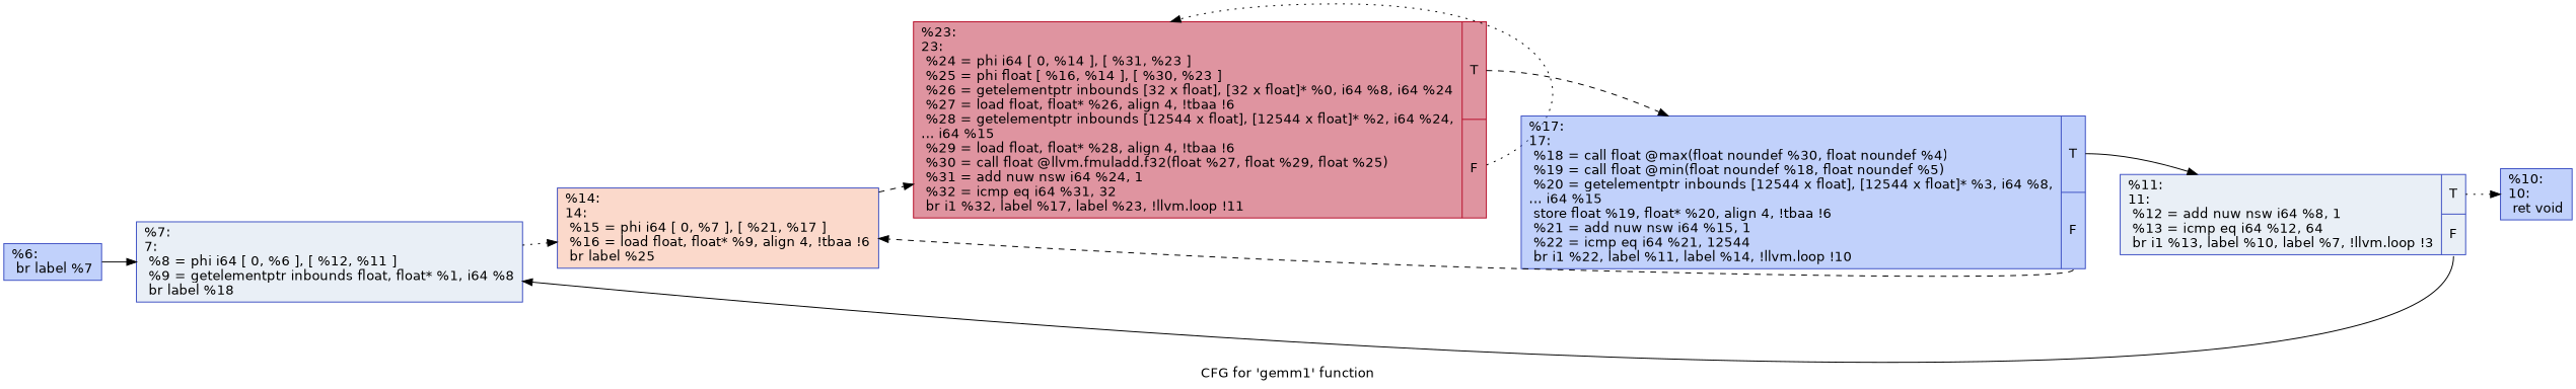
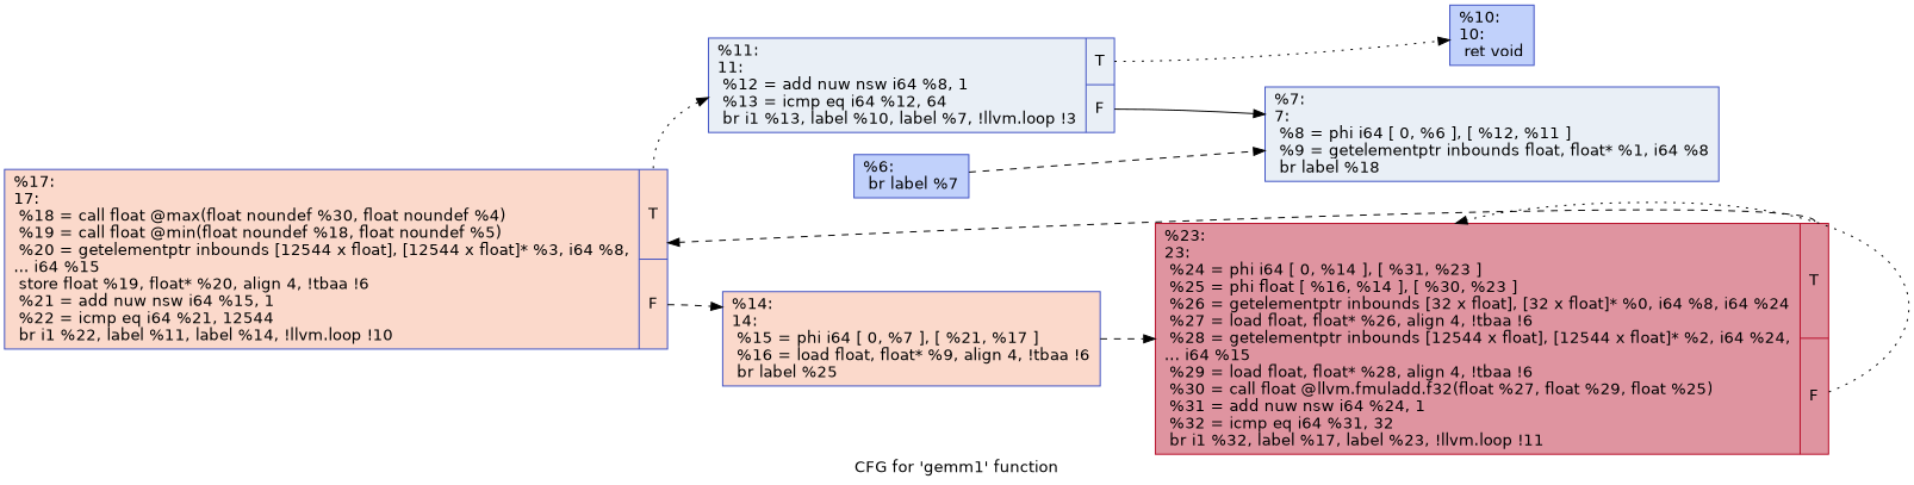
  digraph {
    fontname="DejaVu Sans"
    label="CFG for 'gemm1' function"
    rankdir=LR
    node [color="#3d50c3ff" fillcolor="#7396f570" fontname="DejaVu Sans" shape=record style=filled]
    edge [fontname="DejaVu Sans" style=dashed]
    n1 [label="{%6:\l  br label %7\l}"]
    n2 [fillcolor="#cedaeb70" label="{%7:\l7:                                                \l  %8 = phi i64 [ 0, %6 ], [ %12, %11 ]\l  %9 = getelementptr inbounds float, float* %1, i64 %8\l  br label %18\l}"]
    n3 [fillcolor="#f7a88970" label="{%14:\l14:                                               \l  %15 = phi i64 [ 0, %7 ], [ %21, %17 ]\l  %16 = load float, float* %9, align 4, !tbaa !6\l  br label %25\l}"]
    n4 [color="#b70d28ff" fillcolor="#b70d2870" label="{%23:\l23:                                               \l  %24 = phi i64 [ 0, %14 ], [ %31, %23 ]\l  %25 = phi float [ %16, %14 ], [ %30, %23 ]\l  %26 = getelementptr inbounds [32 x float], [32 x float]* %0, i64 %8, i64 %24\l  %27 = load float, float* %26, align 4, !tbaa !6\l  %28 = getelementptr inbounds [12544 x float], [12544 x float]* %2, i64 %24,\l... i64 %15\l  %29 = load float, float* %28, align 4, !tbaa !6\l  %30 = call float @llvm.fmuladd.f32(float %27, float %29, float %25)\l  %31 = add nuw nsw i64 %24, 1\l  %32 = icmp eq i64 %31, 32\l  br i1 %32, label %17, label %23, !llvm.loop !11\l|{<s0>T|<s1>F}}"]
-   n5 [label="{%17:\l17:                                               \l  %18 = call float @max(float noundef %30, float noundef %4)\l  %19 = call float @min(float noundef %18, float noundef %5)\l  %20 = getelementptr inbounds [12544 x float], [12544 x float]* %3, i64 %8,\l... i64 %15\l  store float %19, float* %20, align 4, !tbaa !6\l  %21 = add nuw nsw i64 %15, 1\l  %22 = icmp eq i64 %21, 12544\l  br i1 %22, label %11, label %14, !llvm.loop !10\l|{<s0>T|<s1>F}}"]
+   n5 [fillcolor="#f7a88970" label="{%17:\l17:                                               \l  %18 = call float @max(float noundef %30, float noundef %4)\l  %19 = call float @min(float noundef %18, float noundef %5)\l  %20 = getelementptr inbounds [12544 x float], [12544 x float]* %3, i64 %8,\l... i64 %15\l  store float %19, float* %20, align 4, !tbaa !6\l  %21 = add nuw nsw i64 %15, 1\l  %22 = icmp eq i64 %21, 12544\l  br i1 %22, label %11, label %14, !llvm.loop !10\l|{<s0>T|<s1>F}}"]
    n6 [label="{%10:\l10:                                               \l  ret void\l}"]
    n7 [fillcolor="#cedaeb70" label="{%11:\l11:                                               \l  %12 = add nuw nsw i64 %8, 1\l  %13 = icmp eq i64 %12, 64\l  br i1 %13, label %10, label %7, !llvm.loop !3\l|{<s0>T|<s1>F}}"]
-   n1 -> n2 [style=solid]
-   n2 -> n3 [style=dotted]
+   n1 -> n2
    n3 -> n4
    n4 -> n4 [style=dotted tailport=s1]
    n4 -> n5 [tailport=s0]
    n5 -> n3 [tailport=s1]
-   n5 -> n7 [style=solid tailport=s0]
+   n5 -> n7 [style=dotted tailport=s0]
    n7 -> n2 [style=solid tailport=s1]
    n7 -> n6 [style=dotted tailport=s0]
  }
